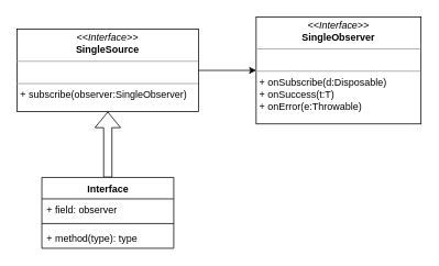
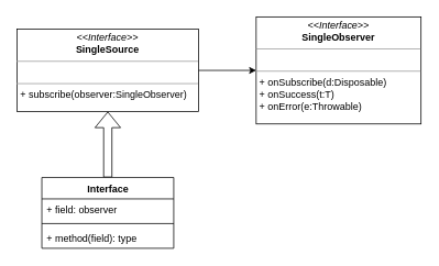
  <mxCell id="0" />
  <mxCell id="1" parent="0" />
  <mxCell id="2" style="edgeStyle=orthogonalEdgeStyle;rounded=0;orthogonalLoop=1;jettySize=auto;html=1;entryX=0;entryY=0.5;entryDx=0;entryDy=0;" edge="1" parent="1" source="3" target="4"><mxGeometry relative="1" as="geometry" /></mxCell>
  <mxCell id="3" value="&lt;p style=&quot;margin: 0px ; margin-top: 4px ; text-align: center&quot;&gt;&lt;i&gt;&amp;lt;&amp;lt;Interface&amp;gt;&amp;gt;&lt;/i&gt;&lt;br&gt;&lt;b&gt;SingleSource&lt;/b&gt;&lt;/p&gt;&lt;hr size=&quot;1&quot;&gt;&lt;p style=&quot;margin: 0px ; margin-left: 4px&quot;&gt;&lt;br&gt;&lt;/p&gt;&lt;hr size=&quot;1&quot;&gt;&lt;p style=&quot;margin: 0px ; margin-left: 4px&quot;&gt;+ subscribe(observer:SingleObserver)&lt;/p&gt;" style="verticalAlign=top;align=left;overflow=fill;fontSize=12;fontFamily=Helvetica;html=1;rounded=0;shadow=0;glass=0;sketch=0;" vertex="1" parent="1"><mxGeometry x="20" y="35" width="220" height="100" as="geometry" /></mxCell>
  <mxCell id="4" value="&lt;p style=&quot;margin: 0px ; margin-top: 4px ; text-align: center&quot;&gt;&lt;i&gt;&amp;lt;&amp;lt;Interface&amp;gt;&amp;gt;&lt;/i&gt;&lt;br&gt;&lt;b&gt;SingleObserver&lt;/b&gt;&lt;/p&gt;&lt;hr size=&quot;1&quot;&gt;&lt;p style=&quot;margin: 0px ; margin-left: 4px&quot;&gt;&lt;br&gt;&lt;/p&gt;&lt;hr size=&quot;1&quot;&gt;&lt;p style=&quot;margin: 0px ; margin-left: 4px&quot;&gt;+ onSubscribe(d:Disposable)&lt;/p&gt;&lt;p style=&quot;margin: 0px ; margin-left: 4px&quot;&gt;+ onSuccess(t:T)&lt;/p&gt;&lt;p style=&quot;margin: 0px ; margin-left: 4px&quot;&gt;+ onError(e:Throwable)&lt;/p&gt;&lt;p style=&quot;margin: 0px ; margin-left: 4px&quot;&gt;&lt;br&gt;&lt;/p&gt;" style="verticalAlign=top;align=left;overflow=fill;fontSize=12;fontFamily=Helvetica;html=1;rounded=0;shadow=0;glass=0;sketch=0;" vertex="1" parent="1"><mxGeometry x="310" y="20" width="200" height="130" as="geometry" /></mxCell>
  <mxCell id="5" style="rounded=0;orthogonalLoop=1;jettySize=auto;html=1;shape=flexArrow;" edge="1" parent="1" source="6" target="3"><mxGeometry relative="1" as="geometry" /></mxCell>
  <mxCell id="6" value="Interface" style="swimlane;fontStyle=1;align=center;verticalAlign=top;childLayout=stackLayout;horizontal=1;startSize=26;horizontalStack=0;resizeParent=1;resizeParentMax=0;resizeLast=0;collapsible=1;marginBottom=0;rounded=0;shadow=0;glass=0;sketch=0;html=1;" vertex="1" parent="1"><mxGeometry x="50" y="215" width="160" height="86" as="geometry" /></mxCell>
  <mxCell id="7" value="+ field: observer" style="text;strokeColor=none;fillColor=none;align=left;verticalAlign=top;spacingLeft=4;spacingRight=4;overflow=hidden;rotatable=0;points=[[0,0.5],[1,0.5]];portConstraint=eastwest;" vertex="1" parent="6"><mxGeometry y="26" width="160" height="26" as="geometry" /></mxCell>
  <mxCell id="8" value="" style="line;strokeWidth=1;fillColor=none;align=left;verticalAlign=middle;spacingTop=-1;spacingLeft=3;spacingRight=3;rotatable=0;labelPosition=right;points=[];portConstraint=eastwest;" vertex="1" parent="6"><mxGeometry y="52" width="160" height="8" as="geometry" /></mxCell>
- <mxCell id="9" value="+ method(type): type" style="text;strokeColor=none;fillColor=none;align=left;verticalAlign=top;spacingLeft=4;spacingRight=4;overflow=hidden;rotatable=0;points=[[0,0.5],[1,0.5]];portConstraint=eastwest;" vertex="1" parent="6"><mxGeometry y="60" width="160" height="26" as="geometry" /></mxCell>
+ <mxCell id="9" value="+ method(field): type" style="text;strokeColor=none;fillColor=none;align=left;verticalAlign=top;spacingLeft=4;spacingRight=4;overflow=hidden;rotatable=0;points=[[0,0.5],[1,0.5]];portConstraint=eastwest;" vertex="1" parent="6"><mxGeometry y="60" width="160" height="26" as="geometry" /></mxCell>
